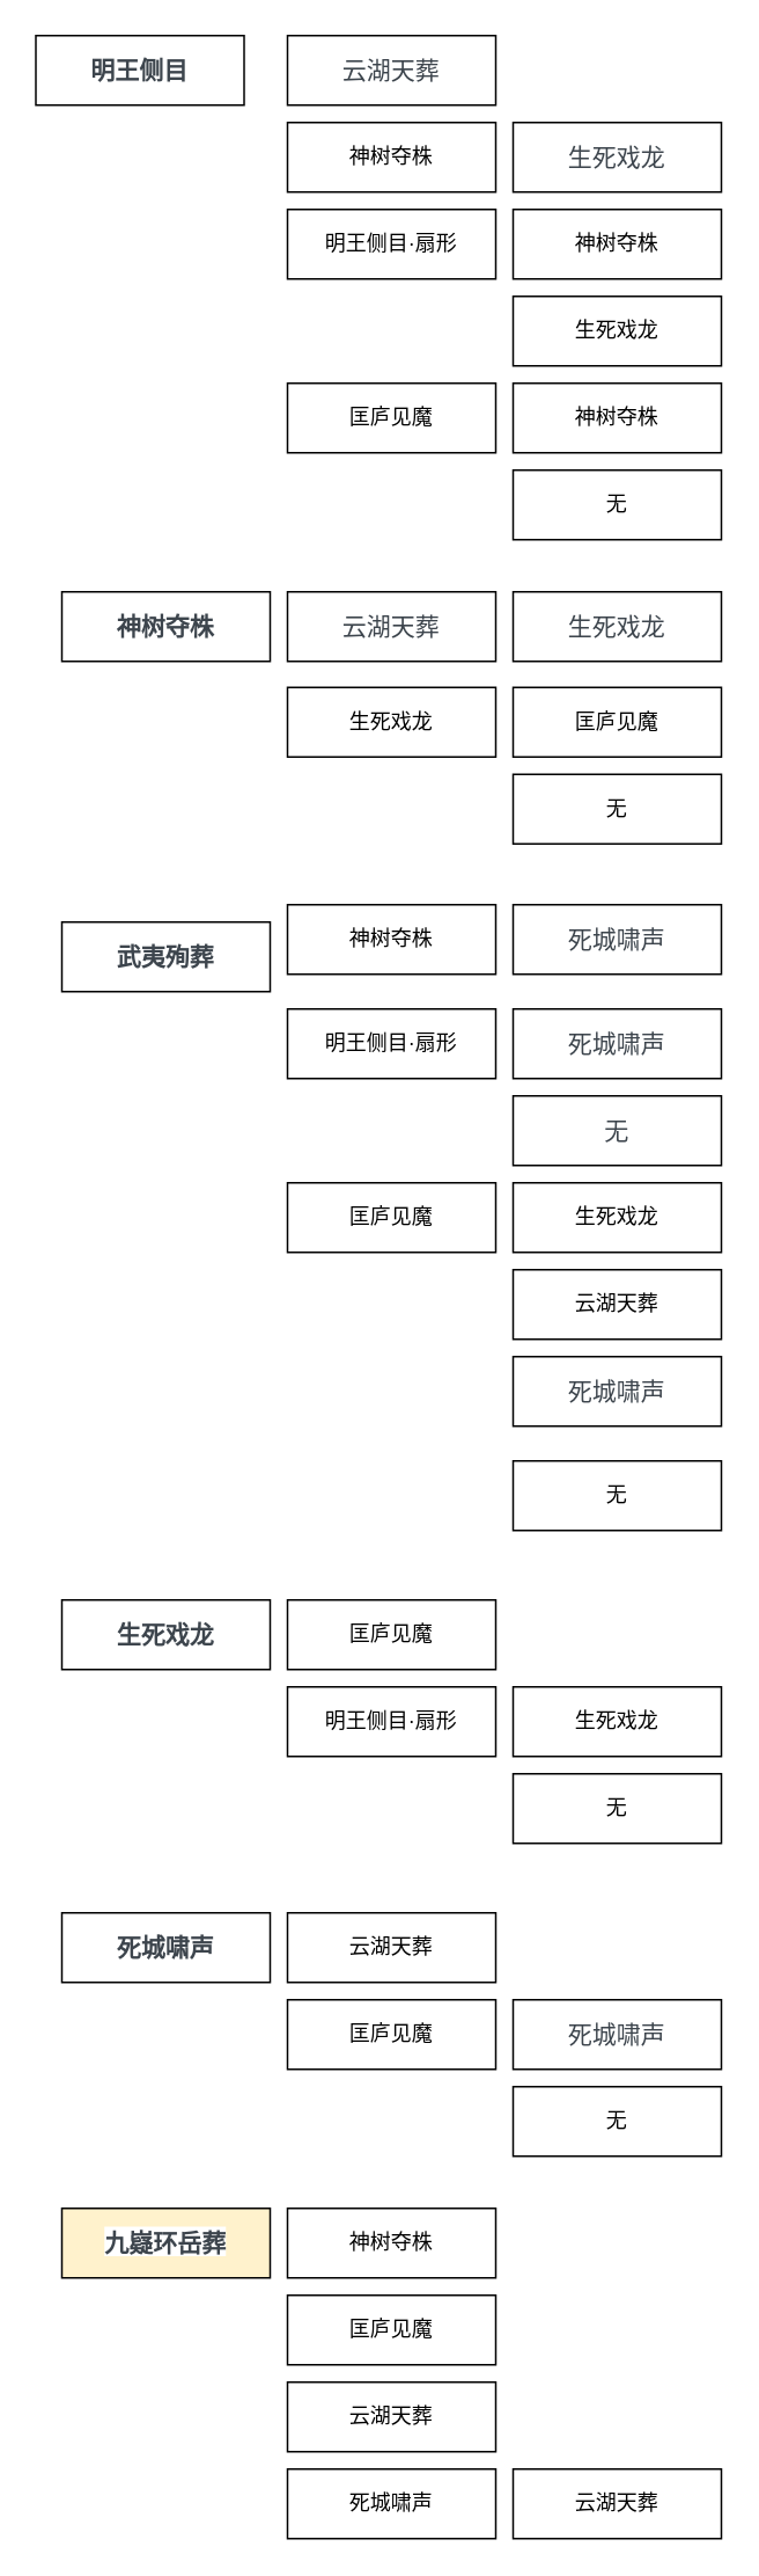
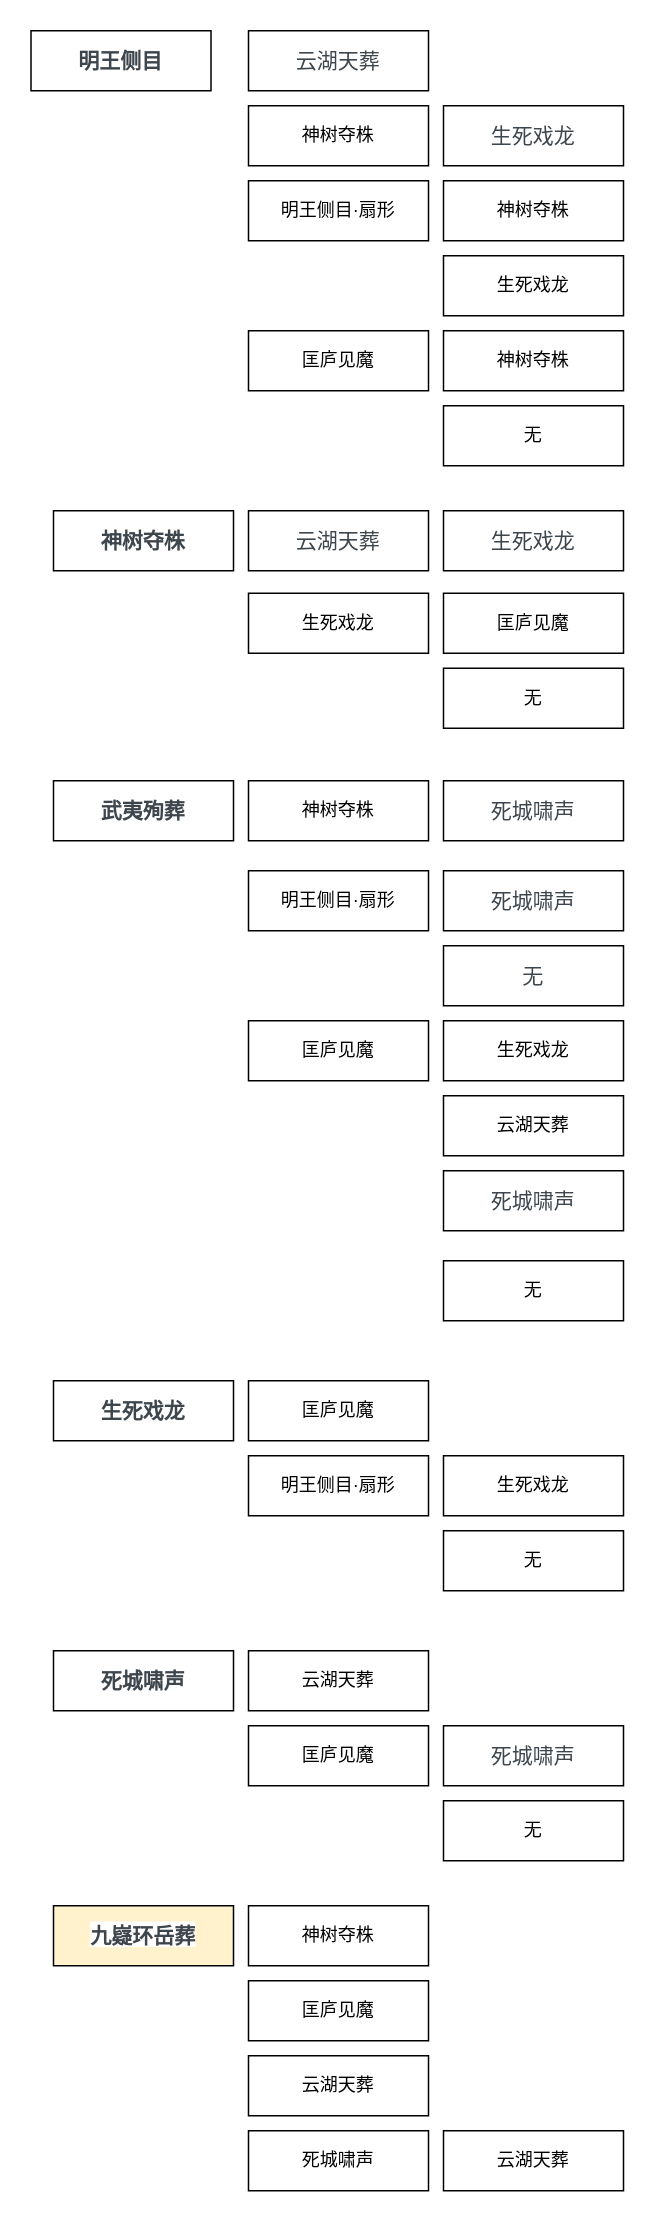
  <mxCell id="0" />
  <mxCell id="1" parent="0" />
  <mxCell id="2" value="&amp;nbsp;明王侧目·扇形&amp;nbsp;" style="rounded=0;whiteSpace=wrap;html=1;" vertex="1" parent="1"><mxGeometry x="165" y="120" width="120" height="40" as="geometry" /></mxCell>
  <mxCell id="3" value="&lt;strong style=&quot;outline: none; max-width: 100%; box-sizing: border-box; color: rgb(61, 69, 77); font-family: -apple-system, BlinkMacSystemFont, &amp;quot;Segoe UI&amp;quot;, &amp;quot;Microsoft YaHei&amp;quot;, &amp;quot;Trebuchet MS&amp;quot;, Calibri, &amp;quot;Helvetica Neue&amp;quot;, Helvetica, sans-serif; font-size: 14px; text-align: start; background-color: rgb(255, 255, 255);&quot;&gt;明王侧目&lt;/strong&gt;" style="rounded=0;whiteSpace=wrap;html=1;" vertex="1" parent="1"><mxGeometry x="20" y="20" width="120" height="40" as="geometry" /></mxCell>
  <mxCell id="4" value="神树夺株" style="rounded=0;whiteSpace=wrap;html=1;" vertex="1" parent="1"><mxGeometry x="295" y="120" width="120" height="40" as="geometry" /></mxCell>
  <mxCell id="5" value="生死戏龙" style="rounded=0;whiteSpace=wrap;html=1;" vertex="1" parent="1"><mxGeometry x="295" y="170" width="120" height="40" as="geometry" /></mxCell>
  <mxCell id="6" value="匡庐见魔" style="rounded=0;whiteSpace=wrap;html=1;" vertex="1" parent="1"><mxGeometry x="165" y="220" width="120" height="40" as="geometry" /></mxCell>
  <mxCell id="7" value="&lt;span style=&quot;outline: none; max-width: 100%; box-sizing: border-box; font-family: -apple-system, BlinkMacSystemFont, &amp;quot;Segoe UI&amp;quot;, &amp;quot;Microsoft YaHei&amp;quot;, &amp;quot;Trebuchet MS&amp;quot;, Calibri, &amp;quot;Helvetica Neue&amp;quot;, Helvetica, sans-serif; font-size: 12px; text-align: start; background-color: rgb(255, 255, 255);&quot;&gt;神树夺株&lt;/span&gt;" style="rounded=0;whiteSpace=wrap;html=1;fontStyle=0;fontColor=default;fontSize=12;" vertex="1" parent="1"><mxGeometry x="165" y="70" width="120" height="40" as="geometry" /></mxCell>
  <mxCell id="8" value="&lt;span style=&quot;outline: none; max-width: 100%; box-sizing: border-box; color: rgb(61, 69, 77); font-family: -apple-system, BlinkMacSystemFont, &amp;quot;Segoe UI&amp;quot;, &amp;quot;Microsoft YaHei&amp;quot;, &amp;quot;Trebuchet MS&amp;quot;, Calibri, &amp;quot;Helvetica Neue&amp;quot;, Helvetica, sans-serif; font-size: 14px; text-align: start; background-color: rgb(255, 255, 255);&quot;&gt;云湖天葬&lt;/span&gt;" style="rounded=0;whiteSpace=wrap;html=1;" vertex="1" parent="1"><mxGeometry x="165" y="20" width="120" height="40" as="geometry" /></mxCell>
  <mxCell id="9" value="&lt;div style=&quot;text-align: start;&quot;&gt;神树夺株&lt;br&gt;&lt;/div&gt;" style="rounded=0;whiteSpace=wrap;html=1;" vertex="1" parent="1"><mxGeometry x="295" y="220" width="120" height="40" as="geometry" /></mxCell>
  <mxCell id="10" value="&lt;span style=&quot;outline: none; max-width: 100%; box-sizing: border-box; color: rgb(61, 69, 77); font-family: -apple-system, BlinkMacSystemFont, &amp;quot;Segoe UI&amp;quot;, &amp;quot;Microsoft YaHei&amp;quot;, &amp;quot;Trebuchet MS&amp;quot;, Calibri, &amp;quot;Helvetica Neue&amp;quot;, Helvetica, sans-serif; font-size: 14px; text-align: start; background-color: rgb(255, 255, 255);&quot;&gt;生死戏龙&lt;/span&gt;" style="rounded=0;whiteSpace=wrap;html=1;fontStyle=0" vertex="1" parent="1"><mxGeometry x="295" y="70" width="120" height="40" as="geometry" /></mxCell>
  <mxCell id="11" value="生死戏龙" style="rounded=0;whiteSpace=wrap;html=1;" vertex="1" parent="1"><mxGeometry x="165" y="395" width="120" height="40" as="geometry" /></mxCell>
  <mxCell id="12" value="&lt;strong style=&quot;outline: none; max-width: 100%; box-sizing: border-box; color: rgb(61, 69, 77); font-family: -apple-system, BlinkMacSystemFont, &amp;quot;Segoe UI&amp;quot;, &amp;quot;Microsoft YaHei&amp;quot;, &amp;quot;Trebuchet MS&amp;quot;, Calibri, &amp;quot;Helvetica Neue&amp;quot;, Helvetica, sans-serif; font-size: 14px; text-align: start; background-color: rgb(255, 255, 255);&quot;&gt;神树夺株&lt;/strong&gt;" style="rounded=0;whiteSpace=wrap;html=1;" vertex="1" parent="1"><mxGeometry y="340" width="120" height="40" as="geometry" x="35" /></mxCell>
  <mxCell id="13" value="无" style="rounded=0;whiteSpace=wrap;html=1;" vertex="1" parent="1"><mxGeometry x="295" y="445" width="120" height="40" as="geometry" /></mxCell>
  <mxCell id="14" value="&lt;span style=&quot;color: rgb(61, 69, 77); font-family: -apple-system, BlinkMacSystemFont, &amp;quot;Segoe UI&amp;quot;, &amp;quot;Microsoft YaHei&amp;quot;, &amp;quot;Trebuchet MS&amp;quot;, Calibri, &amp;quot;Helvetica Neue&amp;quot;, Helvetica, sans-serif; font-size: 14px; text-align: start; background-color: rgb(255, 255, 255);&quot;&gt;云湖天葬&lt;/span&gt;" style="rounded=0;whiteSpace=wrap;html=1;" vertex="1" parent="1"><mxGeometry x="165" y="340" width="120" height="40" as="geometry" /></mxCell>
  <mxCell id="15" value="&lt;div style=&quot;text-align: start;&quot;&gt;&lt;span style=&quot;color: rgb(61, 69, 77); font-family: -apple-system, BlinkMacSystemFont, &amp;quot;Segoe UI&amp;quot;, &amp;quot;Microsoft YaHei&amp;quot;, &amp;quot;Trebuchet MS&amp;quot;, Calibri, &amp;quot;Helvetica Neue&amp;quot;, Helvetica, sans-serif; font-size: 14px; background-color: rgb(255, 255, 255);&quot;&gt;生死戏龙&lt;/span&gt;&lt;br&gt;&lt;/div&gt;" style="rounded=0;whiteSpace=wrap;html=1;" vertex="1" parent="1"><mxGeometry x="295" y="340" width="120" height="40" as="geometry" /></mxCell>
  <mxCell id="16" value="匡庐见魔" style="rounded=0;whiteSpace=wrap;html=1;" vertex="1" parent="1"><mxGeometry x="165" y="680" width="120" height="40" as="geometry" /></mxCell>
- <mxCell id="17" value="&lt;strong style=&quot;outline: none; max-width: 100%; box-sizing: border-box; color: rgb(61, 69, 77); font-family: -apple-system, BlinkMacSystemFont, &amp;quot;Segoe UI&amp;quot;, &amp;quot;Microsoft YaHei&amp;quot;, &amp;quot;Trebuchet MS&amp;quot;, Calibri, &amp;quot;Helvetica Neue&amp;quot;, Helvetica, sans-serif; font-size: 14px; text-align: start; background-color: rgb(255, 255, 255);&quot;&gt;武夷殉葬&lt;/strong&gt;" style="rounded=0;whiteSpace=wrap;html=1;" vertex="1" parent="1"><mxGeometry x="35" y="530" width="120" height="40" as="geometry" /></mxCell>
+ <mxCell id="17" value="&lt;strong style=&quot;outline: none; max-width: 100%; box-sizing: border-box; color: rgb(61, 69, 77); font-family: -apple-system, BlinkMacSystemFont, &amp;quot;Segoe UI&amp;quot;, &amp;quot;Microsoft YaHei&amp;quot;, &amp;quot;Trebuchet MS&amp;quot;, Calibri, &amp;quot;Helvetica Neue&amp;quot;, Helvetica, sans-serif; font-size: 14px; text-align: start; background-color: rgb(255, 255, 255);&quot;&gt;武夷殉葬&lt;/strong&gt;" style="rounded=0;whiteSpace=wrap;html=1;" vertex="1" parent="1"><mxGeometry y="520" width="120" height="40" as="geometry" x="35" /></mxCell>
  <mxCell id="18" value="无" style="rounded=0;whiteSpace=wrap;html=1;" vertex="1" parent="1"><mxGeometry x="295" y="840" width="120" height="40" as="geometry" /></mxCell>
  <mxCell id="19" value="生死戏龙" style="rounded=0;whiteSpace=wrap;html=1;" vertex="1" parent="1"><mxGeometry x="295" y="680" width="120" height="40" as="geometry" /></mxCell>
  <mxCell id="20" value="明王侧目·扇形" style="rounded=0;whiteSpace=wrap;html=1;" vertex="1" parent="1"><mxGeometry x="165" y="580" width="120" height="40" as="geometry" /></mxCell>
  <mxCell id="21" value="&lt;span style=&quot;outline: none; max-width: 100%; box-sizing: border-box; font-family: -apple-system, BlinkMacSystemFont, &amp;quot;Segoe UI&amp;quot;, &amp;quot;Microsoft YaHei&amp;quot;, &amp;quot;Trebuchet MS&amp;quot;, Calibri, &amp;quot;Helvetica Neue&amp;quot;, Helvetica, sans-serif; font-size: 12px; text-align: start; background-color: rgb(255, 255, 255);&quot;&gt;神树夺株&lt;/span&gt;" style="rounded=0;whiteSpace=wrap;html=1;fontStyle=0;fontColor=default;fontSize=12;" vertex="1" parent="1"><mxGeometry x="165" y="520" width="120" height="40" as="geometry" /></mxCell>
  <mxCell id="22" value="&lt;div style=&quot;text-align: start;&quot;&gt;云湖天葬&lt;br&gt;&lt;/div&gt;" style="rounded=0;whiteSpace=wrap;html=1;" vertex="1" parent="1"><mxGeometry x="295" y="730" width="120" height="40" as="geometry" /></mxCell>
  <mxCell id="23" value="&lt;span style=&quot;outline: none; max-width: 100%; box-sizing: border-box; color: rgb(61, 69, 77); font-family: -apple-system, BlinkMacSystemFont, &amp;quot;Segoe UI&amp;quot;, &amp;quot;Microsoft YaHei&amp;quot;, &amp;quot;Trebuchet MS&amp;quot;, Calibri, &amp;quot;Helvetica Neue&amp;quot;, Helvetica, sans-serif; font-size: 14px; text-align: start; background-color: rgb(255, 255, 255);&quot;&gt;死城啸声&lt;/span&gt;" style="rounded=0;whiteSpace=wrap;html=1;fontStyle=0" vertex="1" parent="1"><mxGeometry x="295" y="780" width="120" height="40" as="geometry" /></mxCell>
  <mxCell id="24" value="&lt;span style=&quot;outline: none; max-width: 100%; box-sizing: border-box; color: rgb(61, 69, 77); font-family: -apple-system, BlinkMacSystemFont, &amp;quot;Segoe UI&amp;quot;, &amp;quot;Microsoft YaHei&amp;quot;, &amp;quot;Trebuchet MS&amp;quot;, Calibri, &amp;quot;Helvetica Neue&amp;quot;, Helvetica, sans-serif; font-size: 14px; text-align: start; background-color: rgb(255, 255, 255);&quot;&gt;无&lt;/span&gt;" style="rounded=0;whiteSpace=wrap;html=1;fontStyle=0" vertex="1" parent="1"><mxGeometry x="295" y="630" width="120" height="40" as="geometry" /></mxCell>
  <mxCell id="25" value="&lt;span style=&quot;color: rgb(61, 69, 77); font-family: -apple-system, BlinkMacSystemFont, &amp;quot;Segoe UI&amp;quot;, &amp;quot;Microsoft YaHei&amp;quot;, &amp;quot;Trebuchet MS&amp;quot;, Calibri, &amp;quot;Helvetica Neue&amp;quot;, Helvetica, sans-serif; font-size: 14px; text-align: start; background-color: rgb(255, 255, 255);&quot;&gt;死城啸声&lt;/span&gt;" style="rounded=0;whiteSpace=wrap;html=1;fontStyle=0" vertex="1" parent="1"><mxGeometry x="295" y="580" width="120" height="40" as="geometry" /></mxCell>
  <mxCell id="26" value="&lt;span style=&quot;outline: none; max-width: 100%; box-sizing: border-box; color: rgb(61, 69, 77); font-family: -apple-system, BlinkMacSystemFont, &amp;quot;Segoe UI&amp;quot;, &amp;quot;Microsoft YaHei&amp;quot;, &amp;quot;Trebuchet MS&amp;quot;, Calibri, &amp;quot;Helvetica Neue&amp;quot;, Helvetica, sans-serif; font-size: 14px; text-align: start; background-color: rgb(255, 255, 255);&quot;&gt;死城啸声&lt;/span&gt;" style="rounded=0;whiteSpace=wrap;html=1;fontStyle=0" vertex="1" parent="1"><mxGeometry x="295" y="520" width="120" height="40" as="geometry" /></mxCell>
  <mxCell id="27" value="明王侧目·扇形" style="rounded=0;whiteSpace=wrap;html=1;" vertex="1" parent="1"><mxGeometry x="165" y="970" width="120" height="40" as="geometry" /></mxCell>
  <mxCell id="28" value="&lt;strong style=&quot;outline: none; max-width: 100%; box-sizing: border-box; color: rgb(61, 69, 77); font-family: -apple-system, BlinkMacSystemFont, &amp;quot;Segoe UI&amp;quot;, &amp;quot;Microsoft YaHei&amp;quot;, &amp;quot;Trebuchet MS&amp;quot;, Calibri, &amp;quot;Helvetica Neue&amp;quot;, Helvetica, sans-serif; font-size: 14px; text-align: start; background-color: rgb(255, 255, 255);&quot;&gt;生死戏龙&lt;/strong&gt;" style="rounded=0;whiteSpace=wrap;html=1;" vertex="1" parent="1"><mxGeometry y="920" width="120" height="40" as="geometry" x="35" /></mxCell>
  <mxCell id="29" value="无" style="rounded=0;whiteSpace=wrap;html=1;" vertex="1" parent="1"><mxGeometry x="295" y="1020" width="120" height="40" as="geometry" /></mxCell>
  <mxCell id="30" value="生死戏龙" style="rounded=0;whiteSpace=wrap;html=1;" vertex="1" parent="1"><mxGeometry x="295" y="970" width="120" height="40" as="geometry" /></mxCell>
  <mxCell id="31" value="匡庐见魔" style="rounded=0;whiteSpace=wrap;html=1;" vertex="1" parent="1"><mxGeometry x="165" y="920" width="120" height="40" as="geometry" /></mxCell>
  <mxCell id="32" value="匡庐见魔" style="rounded=0;whiteSpace=wrap;html=1;" vertex="1" parent="1"><mxGeometry x="165" y="1150" width="120" height="40" as="geometry" /></mxCell>
  <mxCell id="33" value="&lt;strong style=&quot;outline: none; max-width: 100%; box-sizing: border-box; color: rgb(61, 69, 77); font-family: -apple-system, BlinkMacSystemFont, &amp;quot;Segoe UI&amp;quot;, &amp;quot;Microsoft YaHei&amp;quot;, &amp;quot;Trebuchet MS&amp;quot;, Calibri, &amp;quot;Helvetica Neue&amp;quot;, Helvetica, sans-serif; font-size: 14px; text-align: start; background-color: rgb(255, 255, 255);&quot;&gt;死城啸声&lt;/strong&gt;" style="rounded=0;whiteSpace=wrap;html=1;" vertex="1" parent="1"><mxGeometry y="1100" width="120" height="40" as="geometry" x="35" /></mxCell>
  <mxCell id="34" value="无" style="rounded=0;whiteSpace=wrap;html=1;" vertex="1" parent="1"><mxGeometry x="295" y="1200" width="120" height="40" as="geometry" /></mxCell>
  <mxCell id="35" value="云湖天葬" style="rounded=0;whiteSpace=wrap;html=1;" vertex="1" parent="1"><mxGeometry x="165" y="1100" width="120" height="40" as="geometry" /></mxCell>
  <mxCell id="36" value="&lt;span style=&quot;outline: none; max-width: 100%; box-sizing: border-box; color: rgb(61, 69, 77); font-family: -apple-system, BlinkMacSystemFont, &amp;quot;Segoe UI&amp;quot;, &amp;quot;Microsoft YaHei&amp;quot;, &amp;quot;Trebuchet MS&amp;quot;, Calibri, &amp;quot;Helvetica Neue&amp;quot;, Helvetica, sans-serif; font-size: 14px; text-align: start; background-color: rgb(255, 255, 255);&quot;&gt;死城啸声&lt;/span&gt;" style="rounded=0;whiteSpace=wrap;html=1;fontStyle=0" vertex="1" parent="1"><mxGeometry x="295" y="1150" width="120" height="40" as="geometry" /></mxCell>
  <mxCell id="37" value="死城啸声" style="rounded=0;whiteSpace=wrap;html=1;" vertex="1" parent="1"><mxGeometry x="165" y="1420" width="120" height="40" as="geometry" /></mxCell>
  <mxCell id="38" value="&lt;strong style=&quot;outline: none; max-width: 100%; box-sizing: border-box; color: rgb(61, 69, 77); font-family: -apple-system, BlinkMacSystemFont, &amp;quot;Segoe UI&amp;quot;, &amp;quot;Microsoft YaHei&amp;quot;, &amp;quot;Trebuchet MS&amp;quot;, Calibri, &amp;quot;Helvetica Neue&amp;quot;, Helvetica, sans-serif; font-size: 14px; text-align: start; background-color: rgb(255, 255, 255);&quot;&gt;九嶷环岳葬&lt;/strong&gt;" style="rounded=0;whiteSpace=wrap;html=1;fillColor=#fff2cc;" vertex="1" parent="1"><mxGeometry y="1270" width="120" height="40" as="geometry" x="35" /></mxCell>
  <mxCell id="39" value="云湖天葬" style="rounded=0;whiteSpace=wrap;html=1;" vertex="1" parent="1"><mxGeometry x="295" y="1420" width="120" height="40" as="geometry" /></mxCell>
  <mxCell id="40" value="匡庐见魔" style="rounded=0;whiteSpace=wrap;html=1;" vertex="1" parent="1"><mxGeometry x="165" y="1320" width="120" height="40" as="geometry" /></mxCell>
  <mxCell id="41" value="云湖天葬" style="rounded=0;whiteSpace=wrap;html=1;fontStyle=0;fontColor=default;fontSize=12;" vertex="1" parent="1"><mxGeometry x="165" y="1370" width="120" height="40" as="geometry" /></mxCell>
  <mxCell id="42" value="&lt;div style=&quot;text-align: start;&quot;&gt;神树夺株&lt;br&gt;&lt;/div&gt;" style="rounded=0;whiteSpace=wrap;html=1;" vertex="1" parent="1"><mxGeometry x="165" y="1270" width="120" height="40" as="geometry" /></mxCell>
  <mxCell id="43" value="&lt;div style=&quot;text-align: start;&quot;&gt;无&lt;br&gt;&lt;/div&gt;" style="rounded=0;whiteSpace=wrap;html=1;" vertex="1" parent="1"><mxGeometry x="295" y="270" width="120" height="40" as="geometry" /></mxCell>
  <mxCell id="44" value="匡庐见魔" style="rounded=0;whiteSpace=wrap;html=1;" vertex="1" parent="1"><mxGeometry x="295" y="395" width="120" height="40" as="geometry" /></mxCell>
